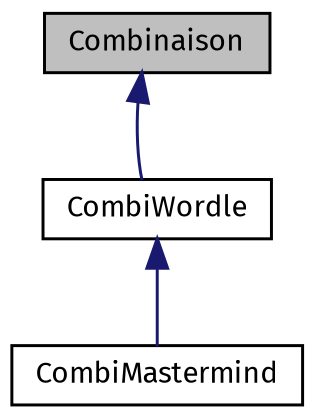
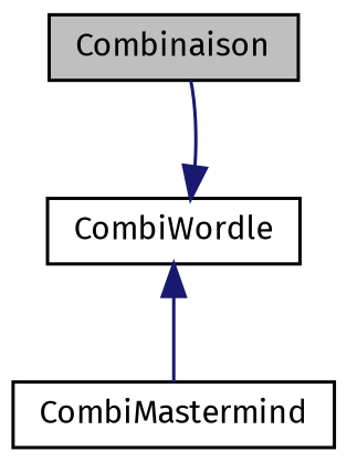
  digraph {
    fontname="Fira Sans"
    node [color=black fillcolor=white fontname="Fira Sans" fontsize=10 shape=record style=filled]
    edge [color=midnightblue dir=back fontname="Fira Sans" fontsize=10 labelfontname=Helvetica labelfontsize=10 style=solid]
    n1 [fillcolor=grey75 fontcolor=black height=0.2 label=Combinaison width=0.4]
    n2 [height=0.2 label=CombiWordle width=0.4]
    n3 [height=0.2 label=CombiMastermind width=0.4]
-   n1 -> n2
+   n2 -> n1
    n2 -> n3
  }
